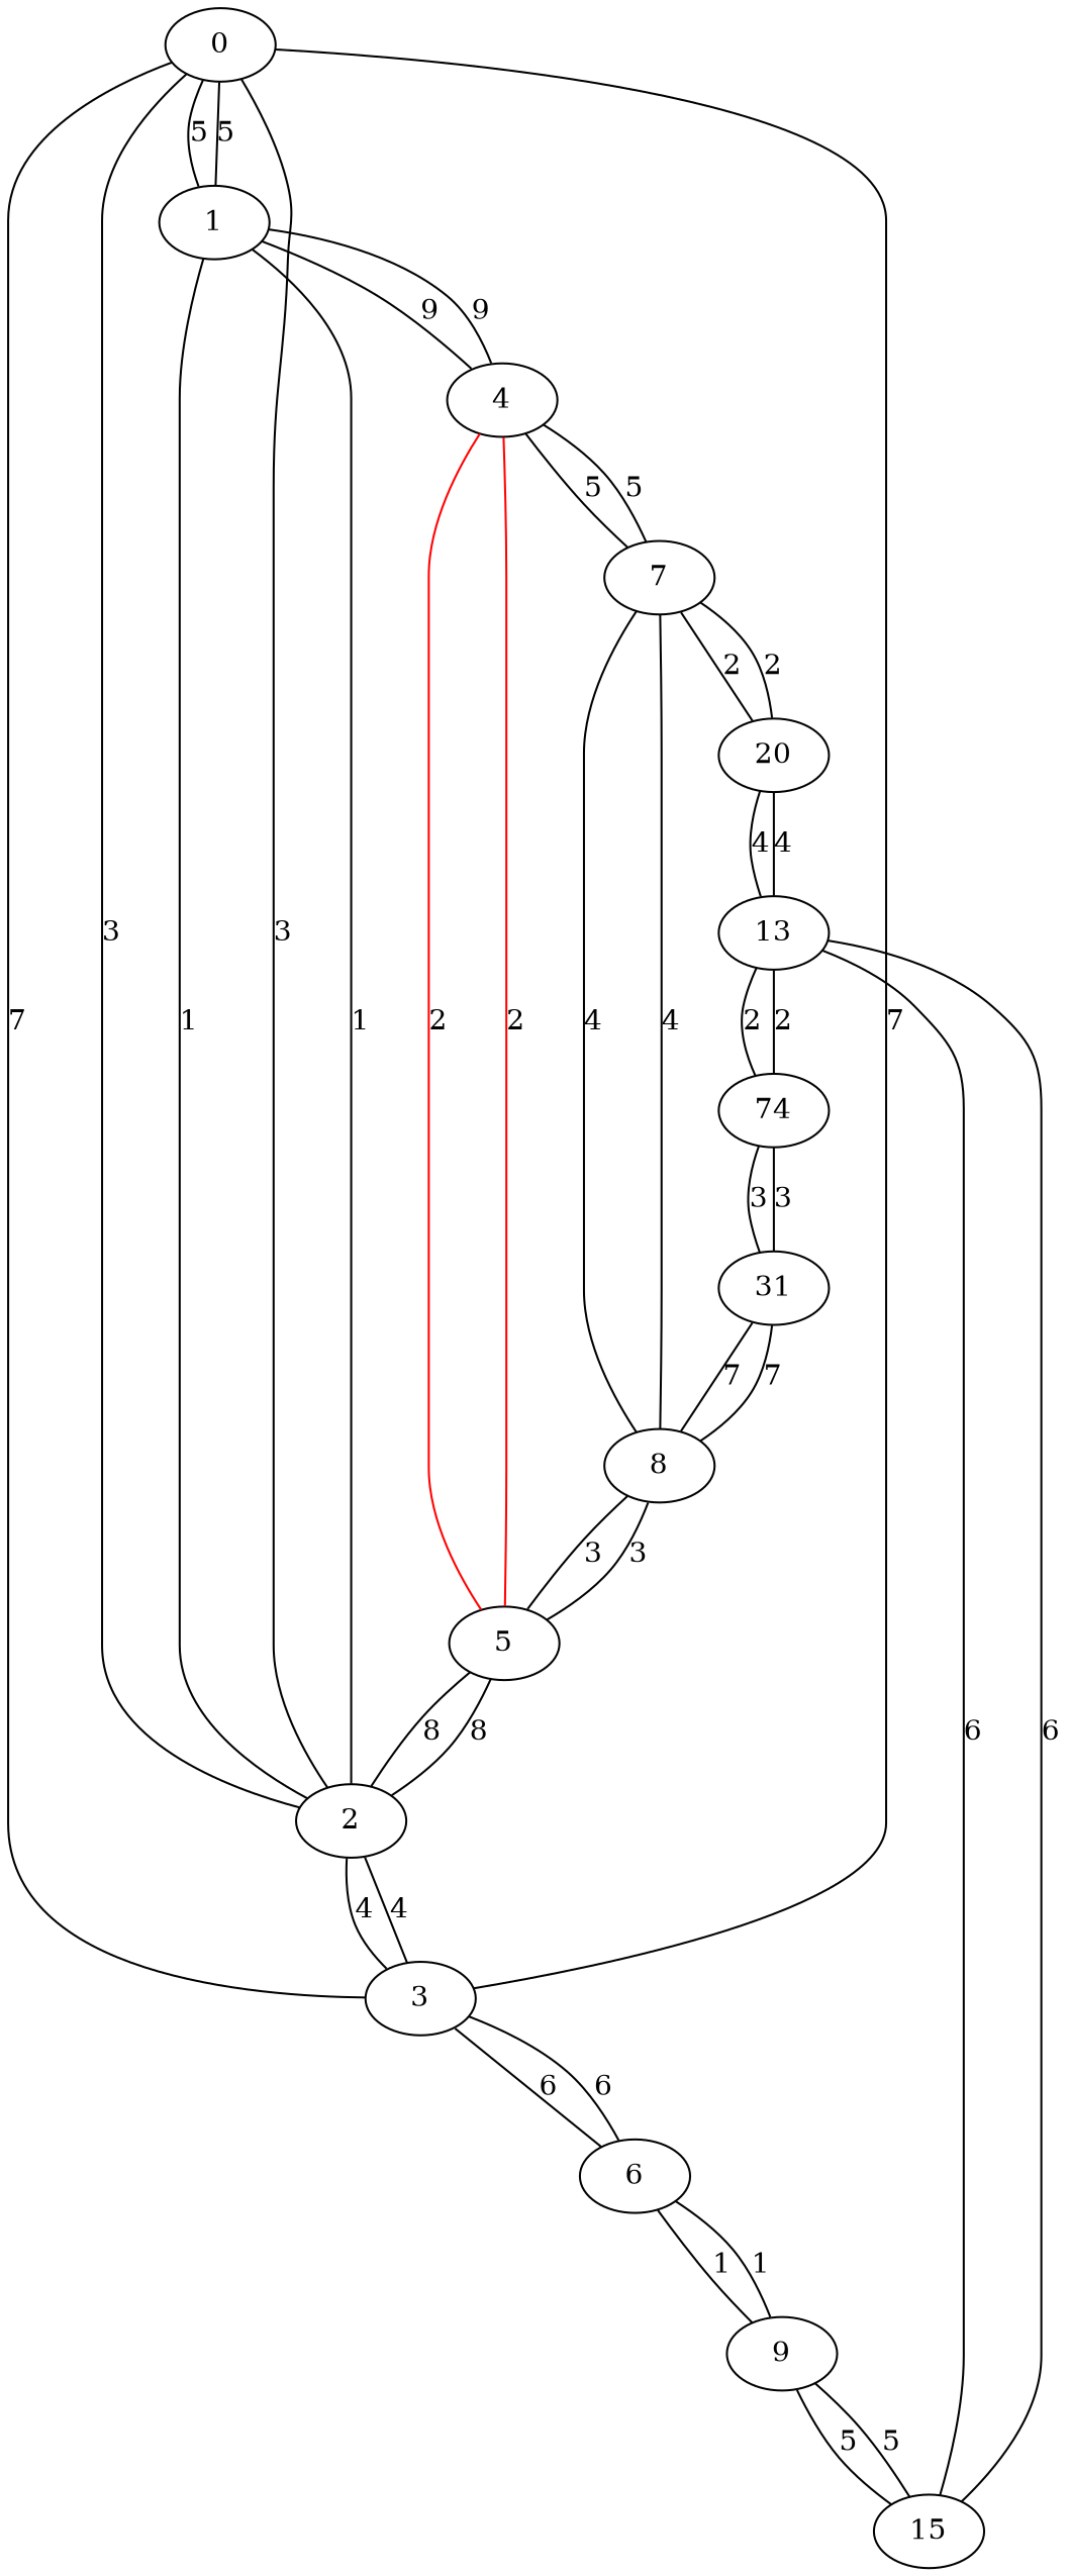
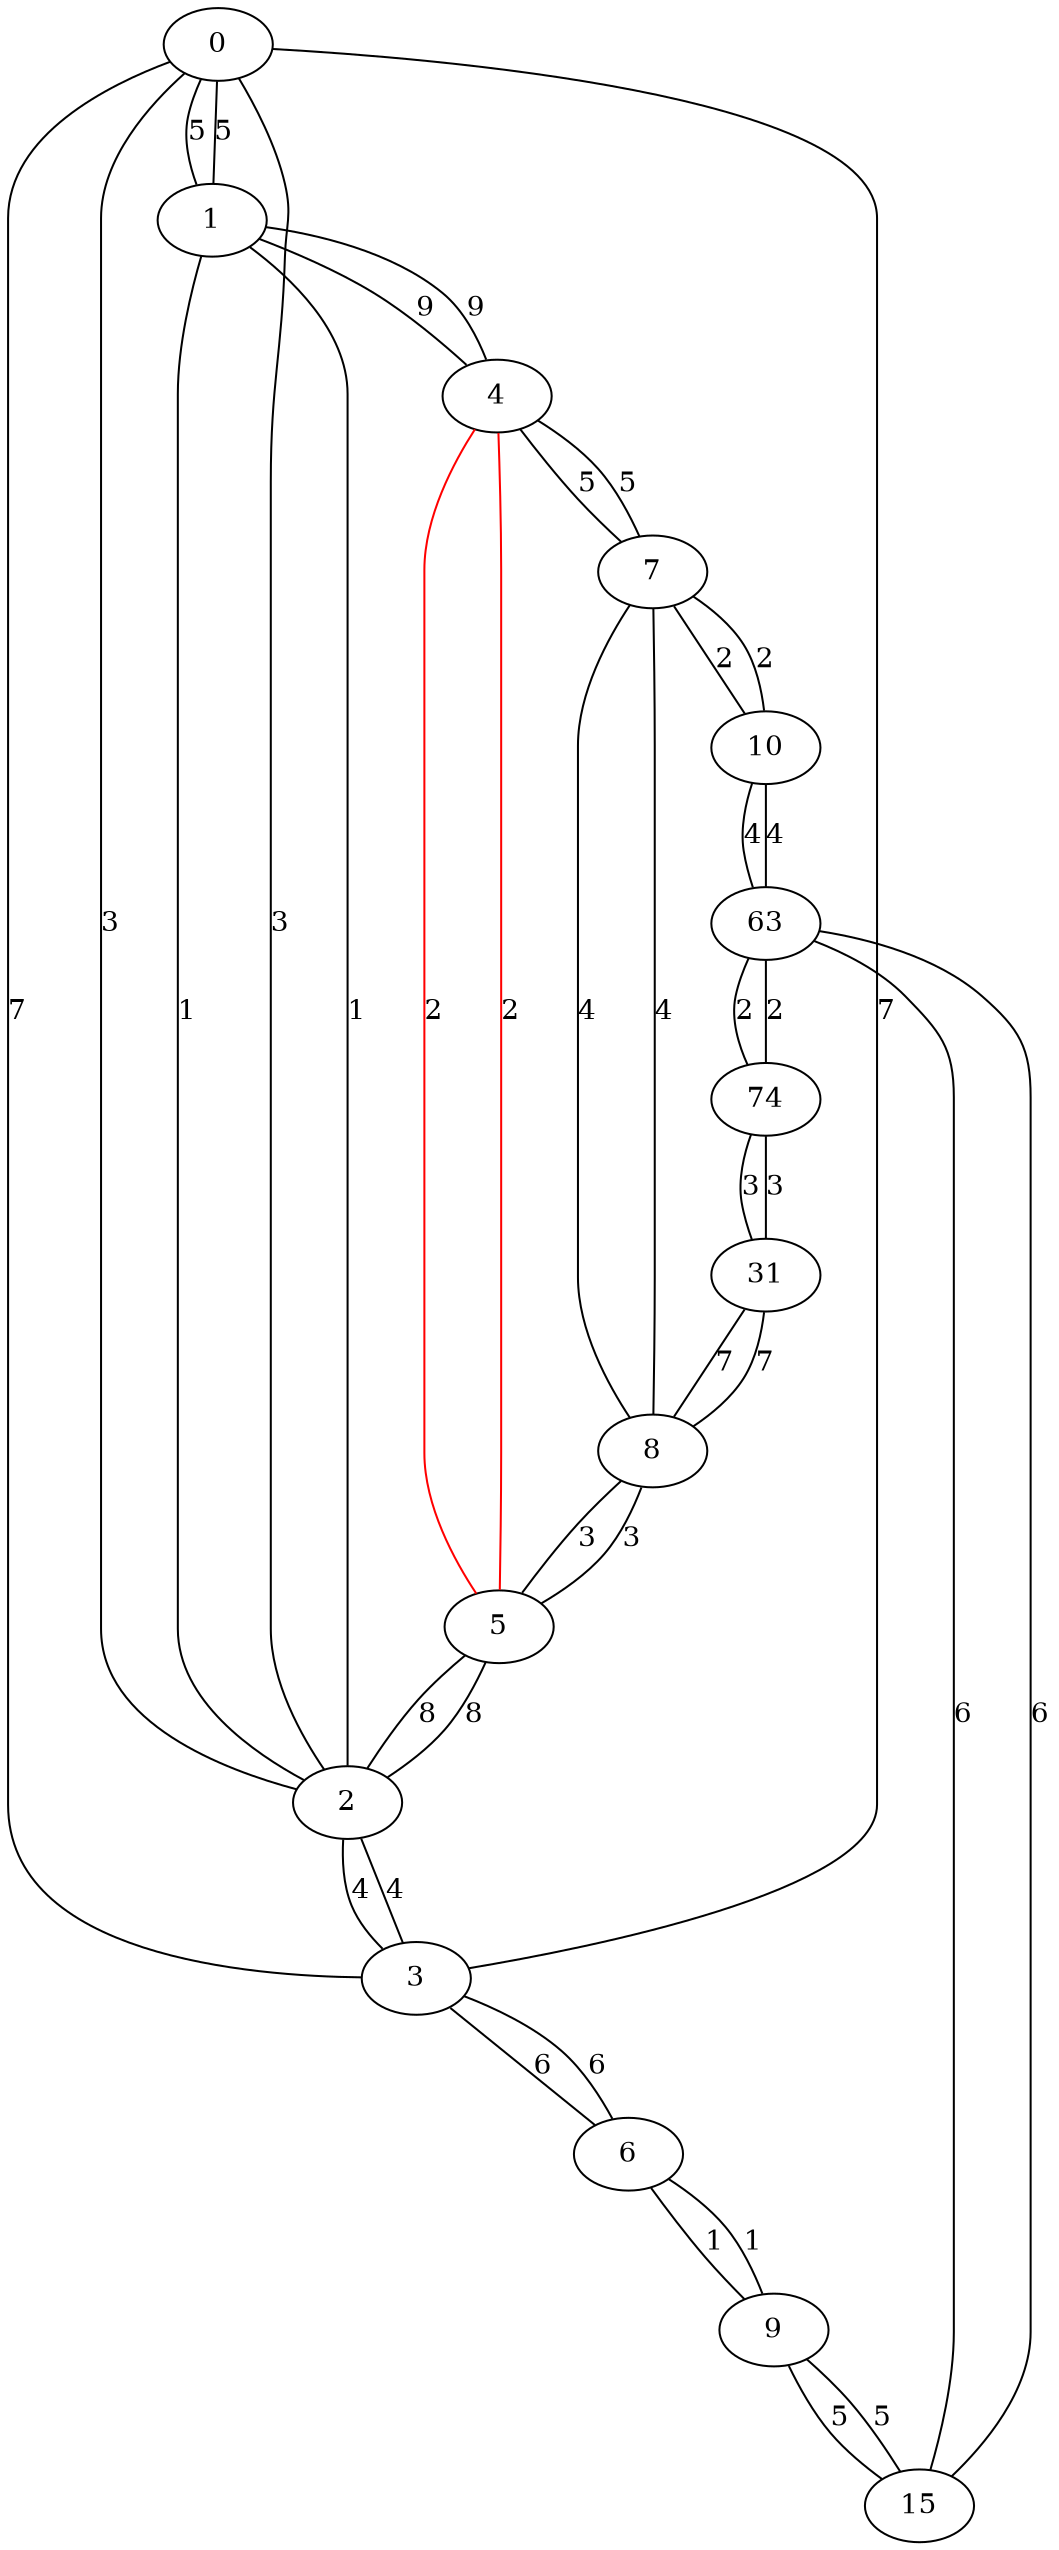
  graph {
    node [shape=ellipse]
    0
    1
    2
    3
    4
    5
    6
    7
    8
    9
-   10 [label=20]
+   10
    n12 [label=31]
    n13 [label=15]
-   13
+   13 [label=63]
    n15 [label=74]
    0 -- 1 [label=5]
    0 -- 2 [label=3]
    0 -- 3 [label=7]
    1 -- 0 [label=5]
    1 -- 2 [label=1]
    1 -- 4 [label=9]
    2 -- 0 [label=3]
    2 -- 1 [label=1]
    2 -- 3 [label=4]
    2 -- 5 [label=8]
    3 -- 0 [label=7]
    3 -- 2 [label=4]
    3 -- 6 [label=6]
    4 -- 1 [label=9]
    4 -- 5 [color=red label=2]
    4 -- 7 [label=5]
    5 -- 2 [label=8]
    5 -- 4 [color=red label=2]
    5 -- 8 [label=3]
    6 -- 3 [label=6]
    6 -- 9 [label=1]
    7 -- 4 [label=5]
    7 -- 8 [label=4]
    7 -- 10 [label=2]
    8 -- 5 [label=3]
    8 -- 7 [label=4]
    8 -- n12 [label=7]
    9 -- 6 [label=1]
    9 -- n13 [label=5]
    10 -- 7 [label=2]
    10 -- 13 [label=4]
    n12 -- 8 [label=7]
    n12 -- n15 [label=3]
    n13 -- 9 [label=5]
    n13 -- 13 [label=6]
    13 -- 10 [label=4]
    13 -- n13 [label=6]
    13 -- n15 [label=2]
    n15 -- n12 [label=3]
    n15 -- 13 [label=2]
  }
